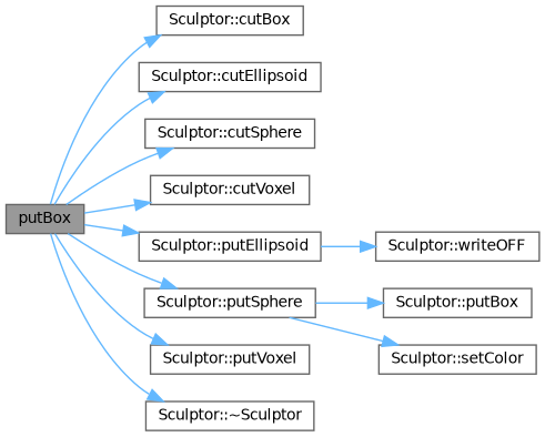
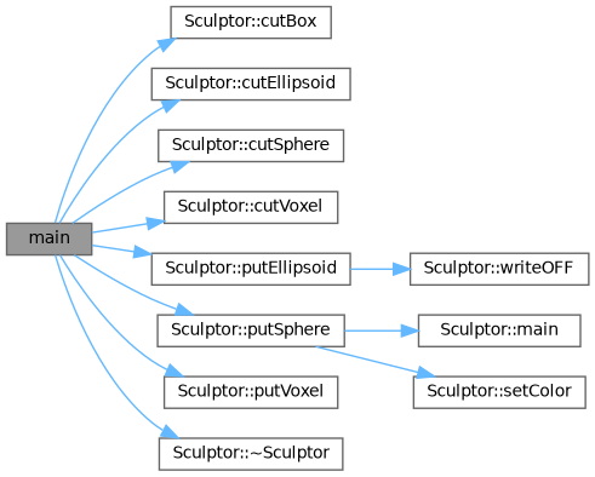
  digraph {
    rankdir=LR
    node [color=grey40 fillcolor=white fontname=Helvetica fontsize=10 shape=box style=filled]
    edge [color=steelblue1 fontname=Helvetica fontsize=10 labelfontname=Helvetica labelfontsize=10 style=solid]
-   n1 [color=gray40 fillcolor=grey60 fontcolor=black height=0.2 label=putBox width=0.4]
+   n1 [color=gray40 fillcolor=grey60 fontcolor=black height=0.2 label=main width=0.4]
    n2 [height=0.2 label="Sculptor::cutBox" width=0.4]
    n3 [height=0.2 label="Sculptor::cutEllipsoid" width=0.4]
    n4 [height=0.2 label="Sculptor::cutSphere" width=0.4]
    n5 [height=0.2 label="Sculptor::cutVoxel" width=0.4]
    n6 [height=0.2 label="Sculptor::putEllipsoid" width=0.4]
    n7 [height=0.2 label="Sculptor::putSphere" width=0.4]
    n8 [height=0.2 label="Sculptor::putVoxel" width=0.4]
    n9 [height=0.2 label="Sculptor::~Sculptor" width=0.4]
-   n10 [height=0.2 label="Sculptor::putBox" width=0.4]
+   n10 [height=0.2 label="Sculptor::main" width=0.4]
    n11 [height=0.2 label="Sculptor::writeOFF" width=0.4]
    n12 [height=0.2 label="Sculptor::setColor" width=0.4]
    n1 -> n2
    n1 -> n3
    n1 -> n4
    n1 -> n5
    n1 -> n6
    n1 -> n7
    n1 -> n8
    n1 -> n9
    n6 -> n11
    n7 -> n10
    n7 -> n12
  }
